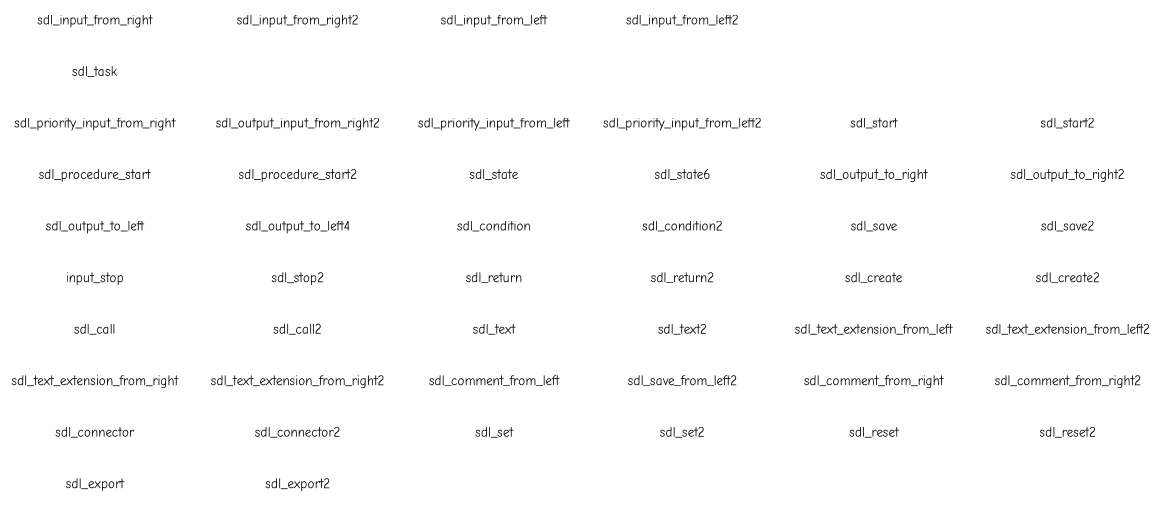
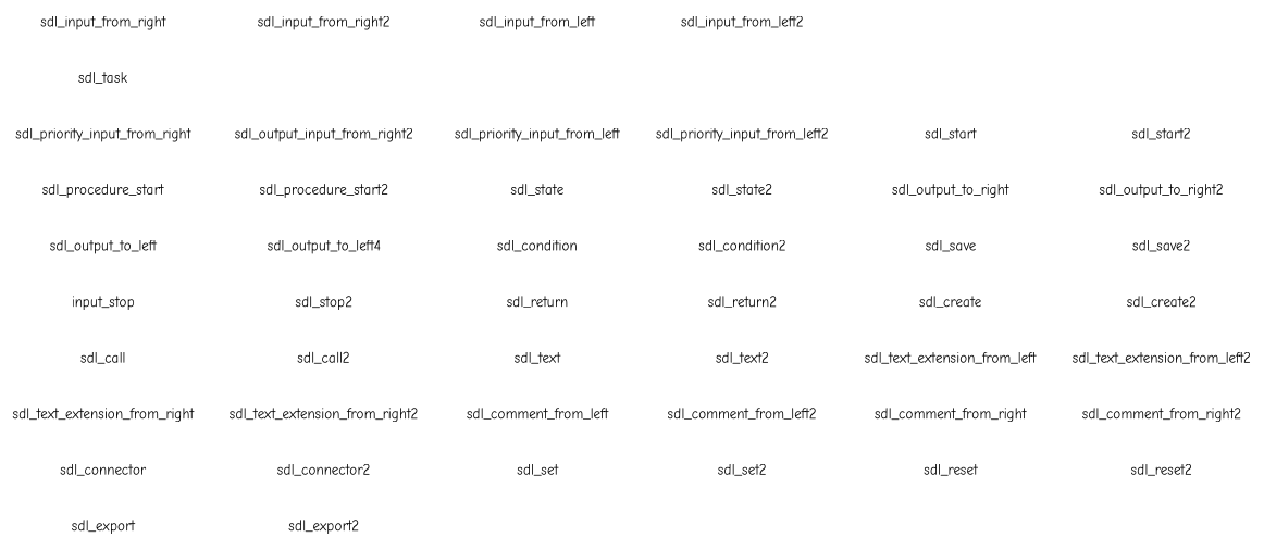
  digraph {
    fontname="Comic Neue"
    rankdir=LR
    ranksep=0.25
    node [fontname="Comic Neue" peripheries=0 shape=none]
    edge [fontname="Comic Neue" style=invis]
    sdl_export2 [shape=sdl_export]
    sdl_export
    sdl_connector2 [shape=sdl_connector]
    sdl_connector
    sdl_set
    sdl_set2 [shape=sdl_set]
    sdl_reset
    sdl_reset2 [shape=sdl_reset]
    sdl_text_extension_from_right2 [shape=sdl_text_extension_from_right]
    sdl_text_extension_from_right
    sdl_comment_from_left
-   sdl_comment_from_left2 [shape=sdl_comment_from_left style=dashed label=sdl_save_from_left2]
+   sdl_comment_from_left2 [shape=sdl_comment_from_left style=dashed]
    sdl_comment_from_right
    sdl_comment_from_right2 [shape=sdl_comment_from_right style=dashed]
    sdl_call2 [shape=sdl_call]
    sdl_call
    sdl_text
    sdl_text2 [shape=sdl_text]
    sdl_text_extension_from_left
    sdl_text_extension_from_left2 [shape=sdl_text_extension_from_left]
    n21 [label=input_stop]
    sdl_stop2 [shape=sdl_stop]
    sdl_return
    sdl_return2 [shape=sdl_return]
    sdl_create
    sdl_create2 [shape=sdl_create]
    n27 [label=sdl_output_to_left4 shape=sdl_output_to_left]
    sdl_output_to_left
    sdl_condition
    sdl_condition2 [shape=sdl_condition]
    sdl_save
    sdl_save2 [shape=sdl_save]
    sdl_procedure_start2 [shape=sdl_procedure_start]
    sdl_procedure_start
    sdl_state
-   sdl_state2 [shape=sdl_state label=sdl_state6]
+   sdl_state2 [shape=sdl_state]
    sdl_output_to_right
    sdl_output_to_right2 [shape=sdl_output_to_right]
    n39 [label=sdl_output_input_from_right2 shape=sdl_priority_input_from_right]
    sdl_priority_input_from_right
    sdl_priority_input_from_left
    sdl_priority_input_from_left2 [shape=sdl_priority_input_from_left]
    sdl_start
    sdl_start2 [shape=sdl_start]
    sdl_task
    sdl_input_from_right2 [shape=sdl_input_from_right]
    sdl_input_from_right
    sdl_input_from_left
    sdl_input_from_left2 [shape=sdl_input_from_left]
    sdl_export -> sdl_export2
    sdl_connector2 -> sdl_set
    sdl_connector -> sdl_connector2
    sdl_set -> sdl_set2
    sdl_set2 -> sdl_reset
    sdl_reset -> sdl_reset2
    sdl_text_extension_from_right2 -> sdl_comment_from_left
    sdl_text_extension_from_right -> sdl_text_extension_from_right2
    sdl_comment_from_left -> sdl_comment_from_left2
    sdl_comment_from_left2 -> sdl_comment_from_right
    sdl_comment_from_right -> sdl_comment_from_right2
    sdl_call2 -> sdl_text
    sdl_call -> sdl_call2
    sdl_text -> sdl_text2
    sdl_text2 -> sdl_text_extension_from_left
    sdl_text_extension_from_left -> sdl_text_extension_from_left2
    n21 -> sdl_stop2
    sdl_stop2 -> sdl_return
    sdl_return -> sdl_return2
    sdl_return2 -> sdl_create
    sdl_create -> sdl_create2
    n27 -> sdl_condition
    sdl_output_to_left -> n27
    sdl_condition -> sdl_condition2
    sdl_condition2 -> sdl_save
    sdl_save -> sdl_save2
    sdl_procedure_start2 -> sdl_state
    sdl_procedure_start -> sdl_procedure_start2
    sdl_state -> sdl_state2
    sdl_state2 -> sdl_output_to_right
    sdl_output_to_right -> sdl_output_to_right2
    n39 -> sdl_priority_input_from_left
    sdl_priority_input_from_right -> n39
    sdl_priority_input_from_left -> sdl_priority_input_from_left2
    sdl_priority_input_from_left2 -> sdl_start
    sdl_start -> sdl_start2
    sdl_input_from_right2 -> sdl_input_from_left
    sdl_input_from_right -> sdl_input_from_right2
    sdl_input_from_left -> sdl_input_from_left2
  }
